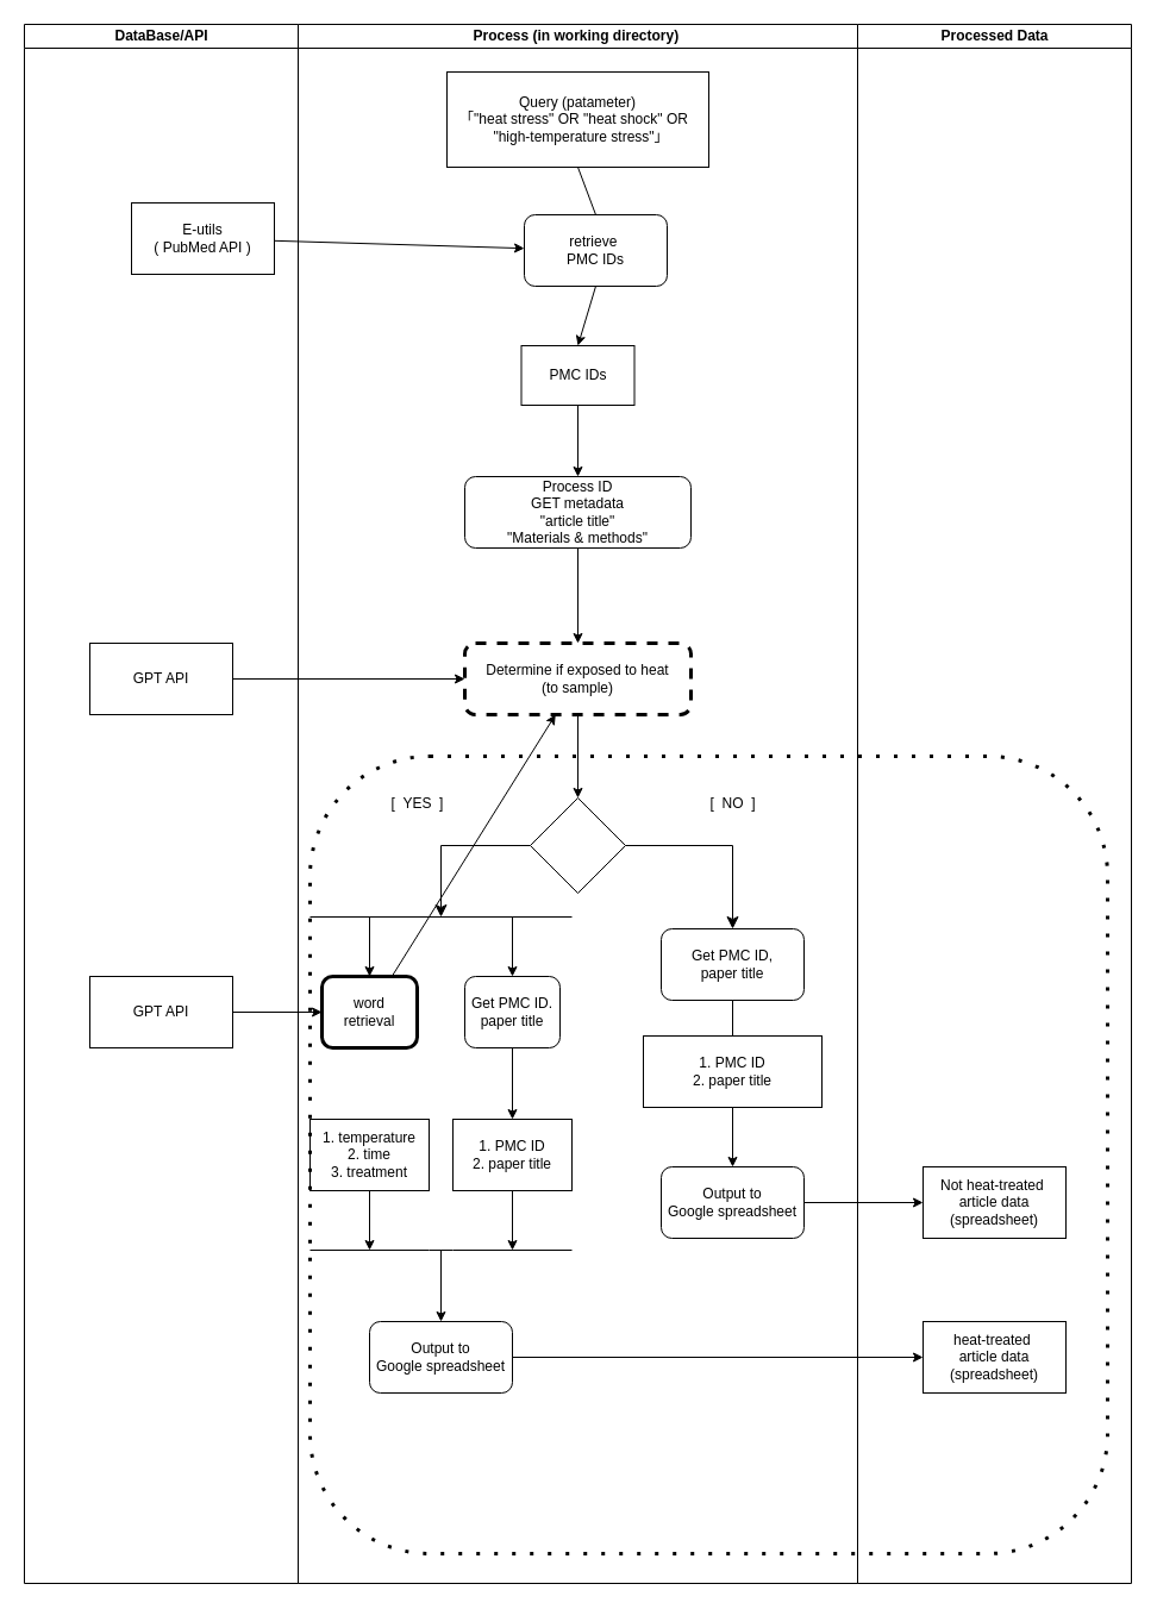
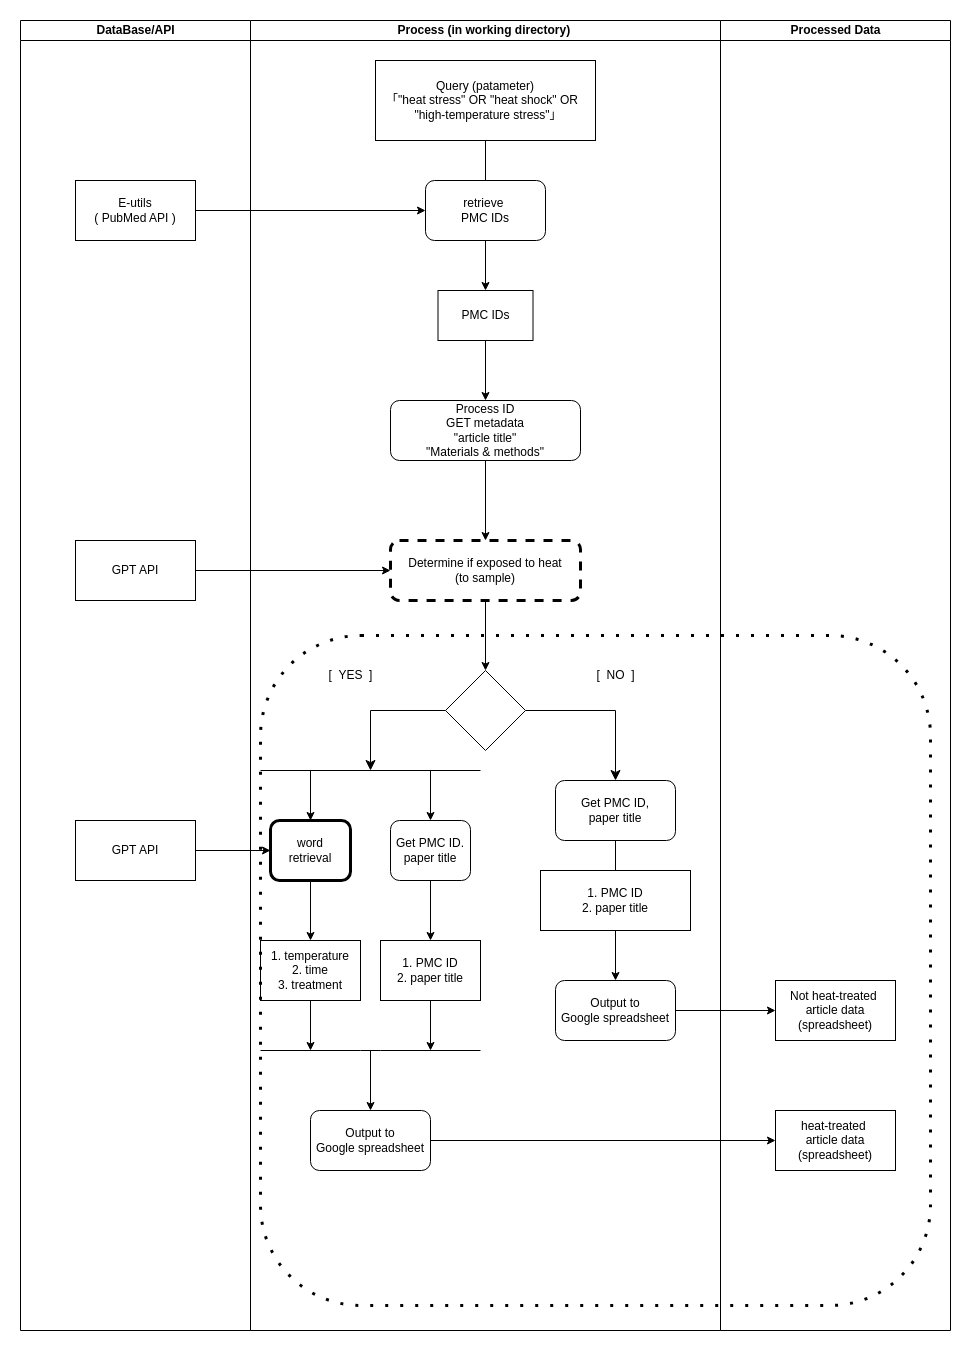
  <mxCell id="0" />
  <mxCell id="1" parent="0" />
  <mxCell id="2" value="DataBase/API" style="swimlane;startSize=20;html=1;fillColor=default;swimlaneFillColor=default;" parent="1" vertex="1"><mxGeometry x="20" y="20" width="230" height="1310" as="geometry" /></mxCell>
- <mxCell id="3" value="E-utils&lt;br&gt;( PubMed API )" style="rounded=0;whiteSpace=wrap;html=1;" parent="2" vertex="1"><mxGeometry x="90" y="150" width="120" height="60" as="geometry" /></mxCell>
+ <mxCell id="3" value="E-utils&lt;br&gt;( PubMed API )" style="rounded=0;whiteSpace=wrap;html=1;" parent="2" vertex="1"><mxGeometry x="55" y="160" width="120" height="60" as="geometry" /></mxCell>
  <mxCell id="4" value="GPT API" style="rounded=0;whiteSpace=wrap;html=1;" parent="2" vertex="1"><mxGeometry x="55" y="520" width="120" height="60" as="geometry" /></mxCell>
  <mxCell id="5" value="GPT API" style="rounded=0;whiteSpace=wrap;html=1;" parent="2" vertex="1"><mxGeometry x="55" y="800" width="120" height="60" as="geometry" /></mxCell>
  <mxCell id="6" value="Process (in working directory)&amp;nbsp;" style="swimlane;startSize=20;html=1;" parent="1" vertex="1"><mxGeometry x="250" y="20" width="470" height="1310" as="geometry" /></mxCell>
  <mxCell id="7" value="Query (patameter)&lt;br&gt;｢&quot;heat stress&quot; OR &quot;heat shock&quot; OR &quot;high-temperature stress&quot;｣" style="rounded=0;whiteSpace=wrap;html=1;" parent="6" vertex="1"><mxGeometry x="125" y="40" width="220" height="80" as="geometry" /></mxCell>
  <mxCell id="8" value="" style="endArrow=none;html=1;entryX=0.5;entryY=1;entryDx=0;entryDy=0;exitX=0.5;exitY=0;exitDx=0;exitDy=0;" parent="6" source="9" target="7" edge="1"><mxGeometry width="50" height="50" relative="1" as="geometry"><mxPoint x="279" y="270" as="sourcePoint" /><mxPoint x="329" y="220" as="targetPoint" /></mxGeometry></mxCell>
- <mxCell id="9" value="retrieve&amp;nbsp;&lt;br&gt;PMC IDs" style="rounded=1;whiteSpace=wrap;html=1;" parent="6" vertex="1"><mxGeometry x="190" y="160" width="120" height="60" as="geometry" /></mxCell>
+ <mxCell id="9" value="retrieve&amp;nbsp;&lt;br&gt;PMC IDs" style="rounded=1;whiteSpace=wrap;html=1;" parent="6" vertex="1"><mxGeometry x="175" y="160" width="120" height="60" as="geometry" /></mxCell>
  <mxCell id="10" value="" style="endArrow=classic;html=1;exitX=0.5;exitY=1;exitDx=0;exitDy=0;entryX=0.5;entryY=0;entryDx=0;entryDy=0;" parent="6" source="9" target="12" edge="1"><mxGeometry width="50" height="50" relative="1" as="geometry"><mxPoint x="140" y="320" as="sourcePoint" /><mxPoint x="235" y="270" as="targetPoint" /></mxGeometry></mxCell>
  <mxCell id="11" value="1. temperature&lt;br&gt;2. time&lt;br&gt;3. treatment" style="rounded=0;whiteSpace=wrap;html=1;" parent="6" vertex="1"><mxGeometry x="10" y="920" width="100" height="60" as="geometry" /></mxCell>
  <mxCell id="12" value="PMC IDs" style="rounded=0;whiteSpace=wrap;html=1;" parent="6" vertex="1"><mxGeometry x="187.5" y="270" width="95" height="50" as="geometry" /></mxCell>
  <mxCell id="13" value="" style="edgeStyle=none;html=1;" parent="6" source="14" target="31" edge="1"><mxGeometry relative="1" as="geometry" /></mxCell>
  <mxCell id="14" value="Get PMC ID.&lt;br&gt;paper title" style="rounded=1;whiteSpace=wrap;html=1;" parent="6" vertex="1"><mxGeometry x="140" y="800" width="80" height="60" as="geometry" /></mxCell>
  <mxCell id="15" value="Process ID&lt;br&gt;GET metadata&lt;br&gt;&quot;article title&quot;&lt;br&gt;&quot;Materials &amp;amp; methods&quot;" style="rounded=1;whiteSpace=wrap;html=1;" parent="6" vertex="1"><mxGeometry x="140" y="380" width="190" height="60" as="geometry" /></mxCell>
  <mxCell id="16" value="" style="endArrow=classic;html=1;exitX=0.5;exitY=1;exitDx=0;exitDy=0;" parent="6" source="12" target="15" edge="1"><mxGeometry width="50" height="50" relative="1" as="geometry"><mxPoint x="245" y="230" as="sourcePoint" /><mxPoint x="245" y="280" as="targetPoint" /></mxGeometry></mxCell>
  <mxCell id="17" value="" style="edgeStyle=none;html=1;" parent="6" source="18" target="20" edge="1"><mxGeometry relative="1" as="geometry" /></mxCell>
  <mxCell id="18" value="Determine if exposed to heat&lt;br&gt;(to sample)" style="rounded=1;whiteSpace=wrap;html=1;strokeWidth=3;dashed=1;" parent="6" vertex="1"><mxGeometry x="140" y="520" width="190" height="60" as="geometry" /></mxCell>
  <mxCell id="19" value="" style="endArrow=classic;html=1;exitX=0.5;exitY=1;exitDx=0;exitDy=0;entryX=0.5;entryY=0;entryDx=0;entryDy=0;" parent="6" source="15" target="18" edge="1"><mxGeometry width="50" height="50" relative="1" as="geometry"><mxPoint x="245" y="330" as="sourcePoint" /><mxPoint x="235" y="510" as="targetPoint" /></mxGeometry></mxCell>
  <mxCell id="20" value="" style="rhombus;whiteSpace=wrap;html=1;strokeWidth=1;fillColor=none;" parent="6" vertex="1"><mxGeometry x="195" y="650" width="80" height="80" as="geometry" /></mxCell>
  <mxCell id="21" value="[&amp;nbsp; YES&amp;nbsp; ]" style="text;html=1;align=center;verticalAlign=middle;resizable=0;points=[];autosize=1;strokeColor=none;fillColor=none;" parent="6" vertex="1"><mxGeometry x="65" y="640" width="70" height="30" as="geometry" /></mxCell>
  <mxCell id="22" value="[&amp;nbsp; NO&amp;nbsp; ]" style="text;html=1;align=center;verticalAlign=middle;resizable=0;points=[];autosize=1;strokeColor=none;fillColor=none;" parent="6" vertex="1"><mxGeometry x="335" y="640" width="60" height="30" as="geometry" /></mxCell>
  <mxCell id="23" value="" style="edgeStyle=none;html=1;" parent="6" source="24" edge="1"><mxGeometry relative="1" as="geometry"><mxPoint x="365" y="860" as="targetPoint" /></mxGeometry></mxCell>
  <mxCell id="24" value="Get PMC ID, &lt;br&gt;paper title" style="rounded=1;whiteSpace=wrap;html=1;strokeWidth=1;fillColor=none;" parent="6" vertex="1"><mxGeometry x="305" y="760" width="120" height="60" as="geometry" /></mxCell>
  <mxCell id="25" value="" style="edgeStyle=none;html=1;" parent="6" source="26" target="27" edge="1"><mxGeometry relative="1" as="geometry" /></mxCell>
  <mxCell id="26" value="1. PMC ID&lt;br&gt;2. paper title" style="rounded=0;whiteSpace=wrap;html=1;" parent="6" vertex="1"><mxGeometry x="290" y="850" width="150" height="60" as="geometry" /></mxCell>
  <mxCell id="27" value="Output to &lt;br&gt;Google spreadsheet" style="rounded=1;whiteSpace=wrap;html=1;" parent="6" vertex="1"><mxGeometry x="305" y="960" width="120" height="60" as="geometry" /></mxCell>
  <mxCell id="28" value="" style="edgeStyle=segmentEdgeStyle;endArrow=classic;html=1;curved=0;rounded=0;endSize=8;startSize=8;exitX=1;exitY=0.5;exitDx=0;exitDy=0;entryX=0.5;entryY=0;entryDx=0;entryDy=0;" parent="6" source="20" target="24" edge="1"><mxGeometry width="50" height="50" relative="1" as="geometry"><mxPoint x="205" y="700" as="sourcePoint" /><mxPoint x="130" y="760" as="targetPoint" /></mxGeometry></mxCell>
- <mxCell id="29" value="" style="edgeStyle=none;html=1;" parent="6" source="30" target="18" edge="1"><mxGeometry relative="1" as="geometry" /></mxCell>
+ <mxCell id="29" value="" style="edgeStyle=none;html=1;" parent="6" source="30" target="11" edge="1"><mxGeometry relative="1" as="geometry" /></mxCell>
  <mxCell id="30" value="word &lt;br&gt;retrieval" style="rounded=1;whiteSpace=wrap;html=1;strokeWidth=3;" parent="6" vertex="1"><mxGeometry x="20" y="800" width="80" height="60" as="geometry" /></mxCell>
  <mxCell id="31" value="1. PMC ID&lt;br&gt;2. paper title" style="rounded=0;whiteSpace=wrap;html=1;" parent="6" vertex="1"><mxGeometry x="130" y="920" width="100" height="60" as="geometry" /></mxCell>
  <mxCell id="32" value="" style="endArrow=none;html=1;" parent="6" edge="1"><mxGeometry width="50" height="50" relative="1" as="geometry"><mxPoint x="230" y="1030" as="sourcePoint" /><mxPoint x="10" y="1030" as="targetPoint" /><Array as="points"><mxPoint x="120" y="1030" /></Array></mxGeometry></mxCell>
  <mxCell id="33" value="Output to &lt;br&gt;Google spreadsheet" style="rounded=1;whiteSpace=wrap;html=1;" parent="6" vertex="1"><mxGeometry x="60" y="1090" width="120" height="60" as="geometry" /></mxCell>
  <mxCell id="34" value="" style="rounded=1;whiteSpace=wrap;html=1;dashed=1;dashPattern=1 4;fillColor=none;strokeWidth=3;" parent="6" vertex="1"><mxGeometry x="10" y="615" width="670" height="670" as="geometry" /></mxCell>
  <mxCell id="35" value="Processed Data" style="swimlane;startSize=20;html=1;" parent="1" vertex="1"><mxGeometry x="720" y="20" width="230" height="1310" as="geometry" /></mxCell>
  <mxCell id="36" value="Not heat-treated&amp;nbsp;&lt;br&gt;article data&lt;br&gt;(spreadsheet)" style="rounded=0;whiteSpace=wrap;html=1;" parent="35" vertex="1"><mxGeometry x="55" y="960" width="120" height="60" as="geometry" /></mxCell>
  <mxCell id="37" value="heat-treated&amp;nbsp;&lt;br&gt;article data&lt;br&gt;(spreadsheet)" style="rounded=0;whiteSpace=wrap;html=1;" parent="35" vertex="1"><mxGeometry x="55" y="1090" width="120" height="60" as="geometry" /></mxCell>
  <mxCell id="38" value="" style="endArrow=classic;html=1;entryX=0;entryY=0.5;entryDx=0;entryDy=0;exitX=1;exitY=0.5;exitDx=0;exitDy=0;" parent="1" source="4" target="18" edge="1"><mxGeometry width="50" height="50" relative="1" as="geometry"><mxPoint x="230" y="560" as="sourcePoint" /><mxPoint x="310" y="340" as="targetPoint" /></mxGeometry></mxCell>
  <mxCell id="39" value="" style="edgeStyle=none;html=1;" parent="1" source="3" target="9" edge="1"><mxGeometry relative="1" as="geometry" /></mxCell>
  <mxCell id="40" value="" style="edgeStyle=none;html=1;" parent="1" source="27" target="36" edge="1"><mxGeometry relative="1" as="geometry" /></mxCell>
  <mxCell id="41" value="" style="endArrow=none;html=1;" parent="1" edge="1"><mxGeometry width="50" height="50" relative="1" as="geometry"><mxPoint x="480" y="770" as="sourcePoint" /><mxPoint x="260" y="770" as="targetPoint" /></mxGeometry></mxCell>
  <mxCell id="42" value="" style="endArrow=classic;html=1;entryX=0.5;entryY=0;entryDx=0;entryDy=0;" parent="1" target="14" edge="1"><mxGeometry width="50" height="50" relative="1" as="geometry"><mxPoint x="430" y="770" as="sourcePoint" /><mxPoint x="380" y="820" as="targetPoint" /></mxGeometry></mxCell>
  <mxCell id="43" value="" style="edgeStyle=segmentEdgeStyle;endArrow=classic;html=1;curved=0;rounded=0;endSize=8;startSize=8;exitX=0;exitY=0.5;exitDx=0;exitDy=0;" parent="1" source="20" edge="1"><mxGeometry width="50" height="50" relative="1" as="geometry"><mxPoint x="540" y="990" as="sourcePoint" /><mxPoint x="370" y="770" as="targetPoint" /></mxGeometry></mxCell>
  <mxCell id="44" value="" style="endArrow=classic;html=1;entryX=0.5;entryY=0;entryDx=0;entryDy=0;" parent="1" target="30" edge="1"><mxGeometry width="50" height="50" relative="1" as="geometry"><mxPoint x="310" y="770" as="sourcePoint" /><mxPoint x="440" y="830" as="targetPoint" /></mxGeometry></mxCell>
  <mxCell id="45" value="" style="edgeStyle=none;html=1;" parent="1" source="5" target="30" edge="1"><mxGeometry relative="1" as="geometry" /></mxCell>
  <mxCell id="46" style="edgeStyle=none;html=1;" parent="1" source="11" edge="1"><mxGeometry relative="1" as="geometry"><mxPoint x="310" y="1050" as="targetPoint" /></mxGeometry></mxCell>
  <mxCell id="47" style="edgeStyle=none;html=1;exitX=0.5;exitY=1;exitDx=0;exitDy=0;" parent="1" source="31" edge="1"><mxGeometry relative="1" as="geometry"><mxPoint x="430" y="1050" as="targetPoint" /></mxGeometry></mxCell>
  <mxCell id="48" style="edgeStyle=none;html=1;entryX=0.5;entryY=0;entryDx=0;entryDy=0;" parent="1" target="33" edge="1"><mxGeometry relative="1" as="geometry"><mxPoint x="330" y="1070" as="targetPoint" /><mxPoint x="370" y="1050" as="sourcePoint" /></mxGeometry></mxCell>
  <mxCell id="49" value="" style="endArrow=classic;html=1;exitX=1;exitY=0.5;exitDx=0;exitDy=0;entryX=0;entryY=0.5;entryDx=0;entryDy=0;" parent="1" source="33" target="37" edge="1"><mxGeometry width="50" height="50" relative="1" as="geometry"><mxPoint x="495" y="1210" as="sourcePoint" /><mxPoint x="610" y="700" as="targetPoint" /></mxGeometry></mxCell>
